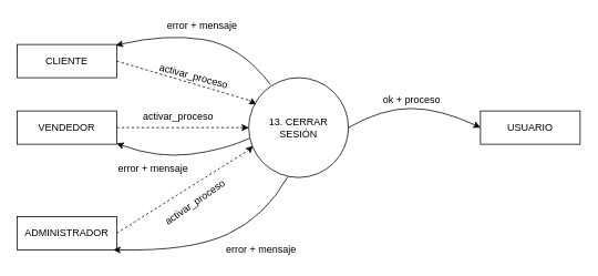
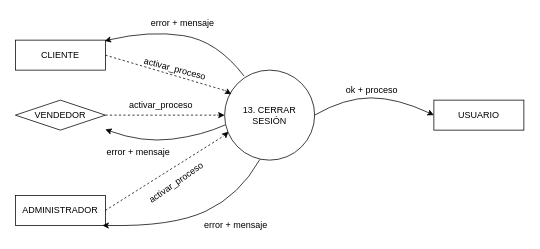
  <mxCell id="0" />
  <mxCell id="1" parent="0" />
  <mxCell id="2" value="13. CERRAR SESIÓN" style="ellipse;whiteSpace=wrap;html=1;aspect=fixed;" parent="1" vertex="1"><mxGeometry x="299" y="93" width="120" height="120" as="geometry" /></mxCell>
  <mxCell id="3" value="CLIENTE" style="rounded=0;whiteSpace=wrap;html=1;" parent="1" vertex="1"><mxGeometry x="20" y="53" width="120" height="40" as="geometry" /></mxCell>
- <mxCell id="4" value="VENDEDOR" style="rounded=0;whiteSpace=wrap;html=1;" vertex="1" parent="1"><mxGeometry x="20" y="133" width="120" height="40" as="geometry" /></mxCell>
+ <mxCell id="4" value="VENDEDOR" style="rhombus;whiteSpace=wrap;html=1;" vertex="1" parent="1"><mxGeometry x="20" y="133" width="120" height="40" as="geometry" /></mxCell>
  <mxCell id="5" value="ADMINISTRADOR" style="rounded=0;whiteSpace=wrap;html=1;" vertex="1" parent="1"><mxGeometry x="20" y="260" width="120" height="40" as="geometry" /></mxCell>
  <mxCell id="6" value="" style="endArrow=none;dashed=1;html=1;exitX=1;exitY=0.5;exitDx=0;exitDy=0;" edge="1" parent="1" source="4"><mxGeometry width="50" height="50" relative="1" as="geometry"><mxPoint x="19" y="320" as="sourcePoint" /><mxPoint x="289" y="153" as="targetPoint" /></mxGeometry></mxCell>
  <mxCell id="7" value="" style="endArrow=none;dashed=1;html=1;exitX=1;exitY=0.5;exitDx=0;exitDy=0;" edge="1" parent="1" source="3"><mxGeometry width="50" height="50" relative="1" as="geometry"><mxPoint x="150" y="163" as="sourcePoint" /><mxPoint x="299" y="120" as="targetPoint" /></mxGeometry></mxCell>
  <mxCell id="8" value="" style="endArrow=none;dashed=1;html=1;exitX=1;exitY=0.5;exitDx=0;exitDy=0;" edge="1" parent="1" source="5"><mxGeometry width="50" height="50" relative="1" as="geometry"><mxPoint x="150" y="83" as="sourcePoint" /><mxPoint x="299" y="180" as="targetPoint" /></mxGeometry></mxCell>
  <mxCell id="9" value="" style="endArrow=classic;html=1;entryX=0.075;entryY=0.267;entryDx=0;entryDy=0;entryPerimeter=0;" edge="1" parent="1" target="2"><mxGeometry width="50" height="50" relative="1" as="geometry"><mxPoint x="299" y="120" as="sourcePoint" /><mxPoint x="69" y="270" as="targetPoint" /></mxGeometry></mxCell>
  <mxCell id="10" value="" style="endArrow=classic;html=1;entryX=0;entryY=0.5;entryDx=0;entryDy=0;" edge="1" parent="1" target="2"><mxGeometry width="50" height="50" relative="1" as="geometry"><mxPoint x="289" y="153" as="sourcePoint" /><mxPoint x="89" y="360" as="targetPoint" /></mxGeometry></mxCell>
  <mxCell id="11" value="" style="endArrow=classic;html=1;entryX=0.042;entryY=0.683;entryDx=0;entryDy=0;entryPerimeter=0;" edge="1" parent="1" target="2"><mxGeometry width="50" height="50" relative="1" as="geometry"><mxPoint x="299" y="180" as="sourcePoint" /><mxPoint x="299" y="183" as="targetPoint" /></mxGeometry></mxCell>
  <mxCell id="12" value="USUARIO" style="rounded=0;whiteSpace=wrap;html=1;" vertex="1" parent="1"><mxGeometry x="578" y="133" width="120" height="40" as="geometry" /></mxCell>
  <mxCell id="13" value="" style="curved=1;endArrow=classic;html=1;entryX=0;entryY=0.5;entryDx=0;entryDy=0;exitX=1;exitY=0.5;exitDx=0;exitDy=0;" edge="1" parent="1" source="2" target="12"><mxGeometry width="50" height="50" relative="1" as="geometry"><mxPoint x="19" y="320" as="sourcePoint" /><mxPoint x="69" y="270" as="targetPoint" /><Array as="points"><mxPoint x="459" y="130" /><mxPoint x="529" y="130" /></Array></mxGeometry></mxCell>
  <mxCell id="14" value="ok + proceso" style="text;html=1;resizable=0;points=[];autosize=1;align=left;verticalAlign=top;spacingTop=-4;" vertex="1" parent="1"><mxGeometry x="459" y="110" width="90" height="20" as="geometry" /></mxCell>
  <mxCell id="15" value="" style="curved=1;endArrow=classic;html=1;exitX=0.217;exitY=0.067;exitDx=0;exitDy=0;exitPerimeter=0;entryX=0.992;entryY=0.025;entryDx=0;entryDy=0;entryPerimeter=0;" edge="1" parent="1" source="2" target="3"><mxGeometry width="50" height="50" relative="1" as="geometry"><mxPoint x="19" y="320" as="sourcePoint" /><mxPoint x="139" y="10" as="targetPoint" /><Array as="points"><mxPoint x="289" y="54" /><mxPoint x="199" y="40" /></Array></mxGeometry></mxCell>
  <mxCell id="16" value="error + mensaje" style="text;html=1;resizable=0;points=[];autosize=1;align=left;verticalAlign=top;spacingTop=-4;" vertex="1" parent="1"><mxGeometry x="199" y="20" width="100" height="20" as="geometry" /></mxCell>
  <mxCell id="17" value="" style="curved=1;endArrow=classic;html=1;exitX=0.008;exitY=0.608;exitDx=0;exitDy=0;exitPerimeter=0;entryX=1;entryY=0.975;entryDx=0;entryDy=0;entryPerimeter=0;" edge="1" parent="1" source="2" target="4"><mxGeometry width="50" height="50" relative="1" as="geometry"><mxPoint x="19" y="320" as="sourcePoint" /><mxPoint x="69" y="270" as="targetPoint" /><Array as="points"><mxPoint x="269" y="180" /><mxPoint x="189" y="190" /></Array></mxGeometry></mxCell>
  <mxCell id="18" value="activar_proceso" style="text;html=1;resizable=0;points=[];autosize=1;align=left;verticalAlign=top;spacingTop=-4;rotation=325;" vertex="1" parent="1"><mxGeometry x="189" y="230" width="100" height="20" as="geometry" /></mxCell>
  <mxCell id="19" value="activar_proceso" style="text;html=1;resizable=0;points=[];autosize=1;align=left;verticalAlign=top;spacingTop=-4;rotation=0;" vertex="1" parent="1"><mxGeometry x="169.5" y="130" width="100" height="20" as="geometry" /></mxCell>
  <mxCell id="20" value="activar_proceso" style="text;html=1;resizable=0;points=[];autosize=1;align=left;verticalAlign=top;spacingTop=-4;rotation=15;" vertex="1" parent="1"><mxGeometry x="189" y="83" width="100" height="20" as="geometry" /></mxCell>
  <mxCell id="21" value="" style="curved=1;endArrow=classic;html=1;exitX=0.392;exitY=0.992;exitDx=0;exitDy=0;exitPerimeter=0;entryX=0.967;entryY=1;entryDx=0;entryDy=0;entryPerimeter=0;" edge="1" parent="1" source="2" target="5"><mxGeometry width="50" height="50" relative="1" as="geometry"><mxPoint x="19" y="370" as="sourcePoint" /><mxPoint x="159" y="300" as="targetPoint" /><Array as="points"><mxPoint x="319" y="260" /><mxPoint x="229" y="302" /></Array></mxGeometry></mxCell>
  <mxCell id="22" value="error + mensaje" style="text;html=1;resizable=0;points=[];autosize=1;align=left;verticalAlign=top;spacingTop=-4;" vertex="1" parent="1"><mxGeometry x="269.5" y="290" width="100" height="20" as="geometry" /></mxCell>
  <mxCell id="23" value="error + mensaje" style="text;html=1;resizable=0;points=[];autosize=1;align=left;verticalAlign=top;spacingTop=-4;" vertex="1" parent="1"><mxGeometry x="140" y="193" width="100" height="20" as="geometry" /></mxCell>
